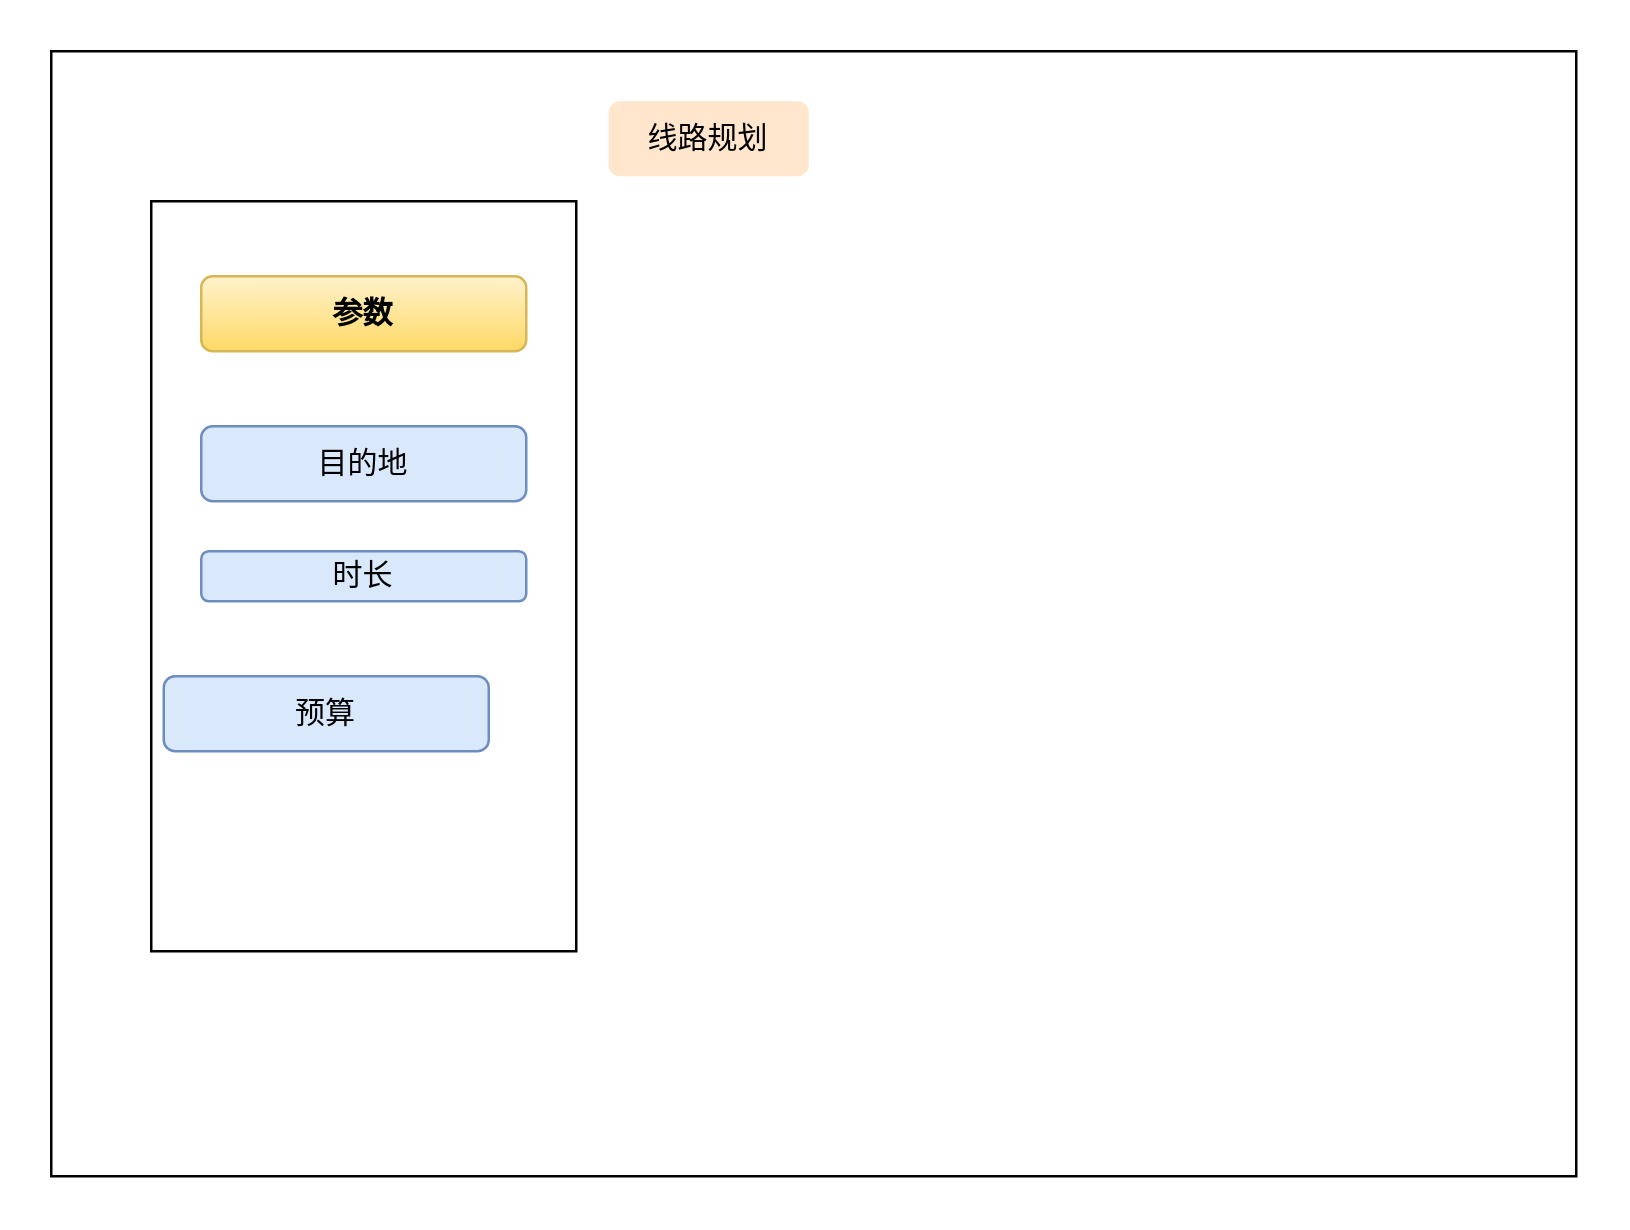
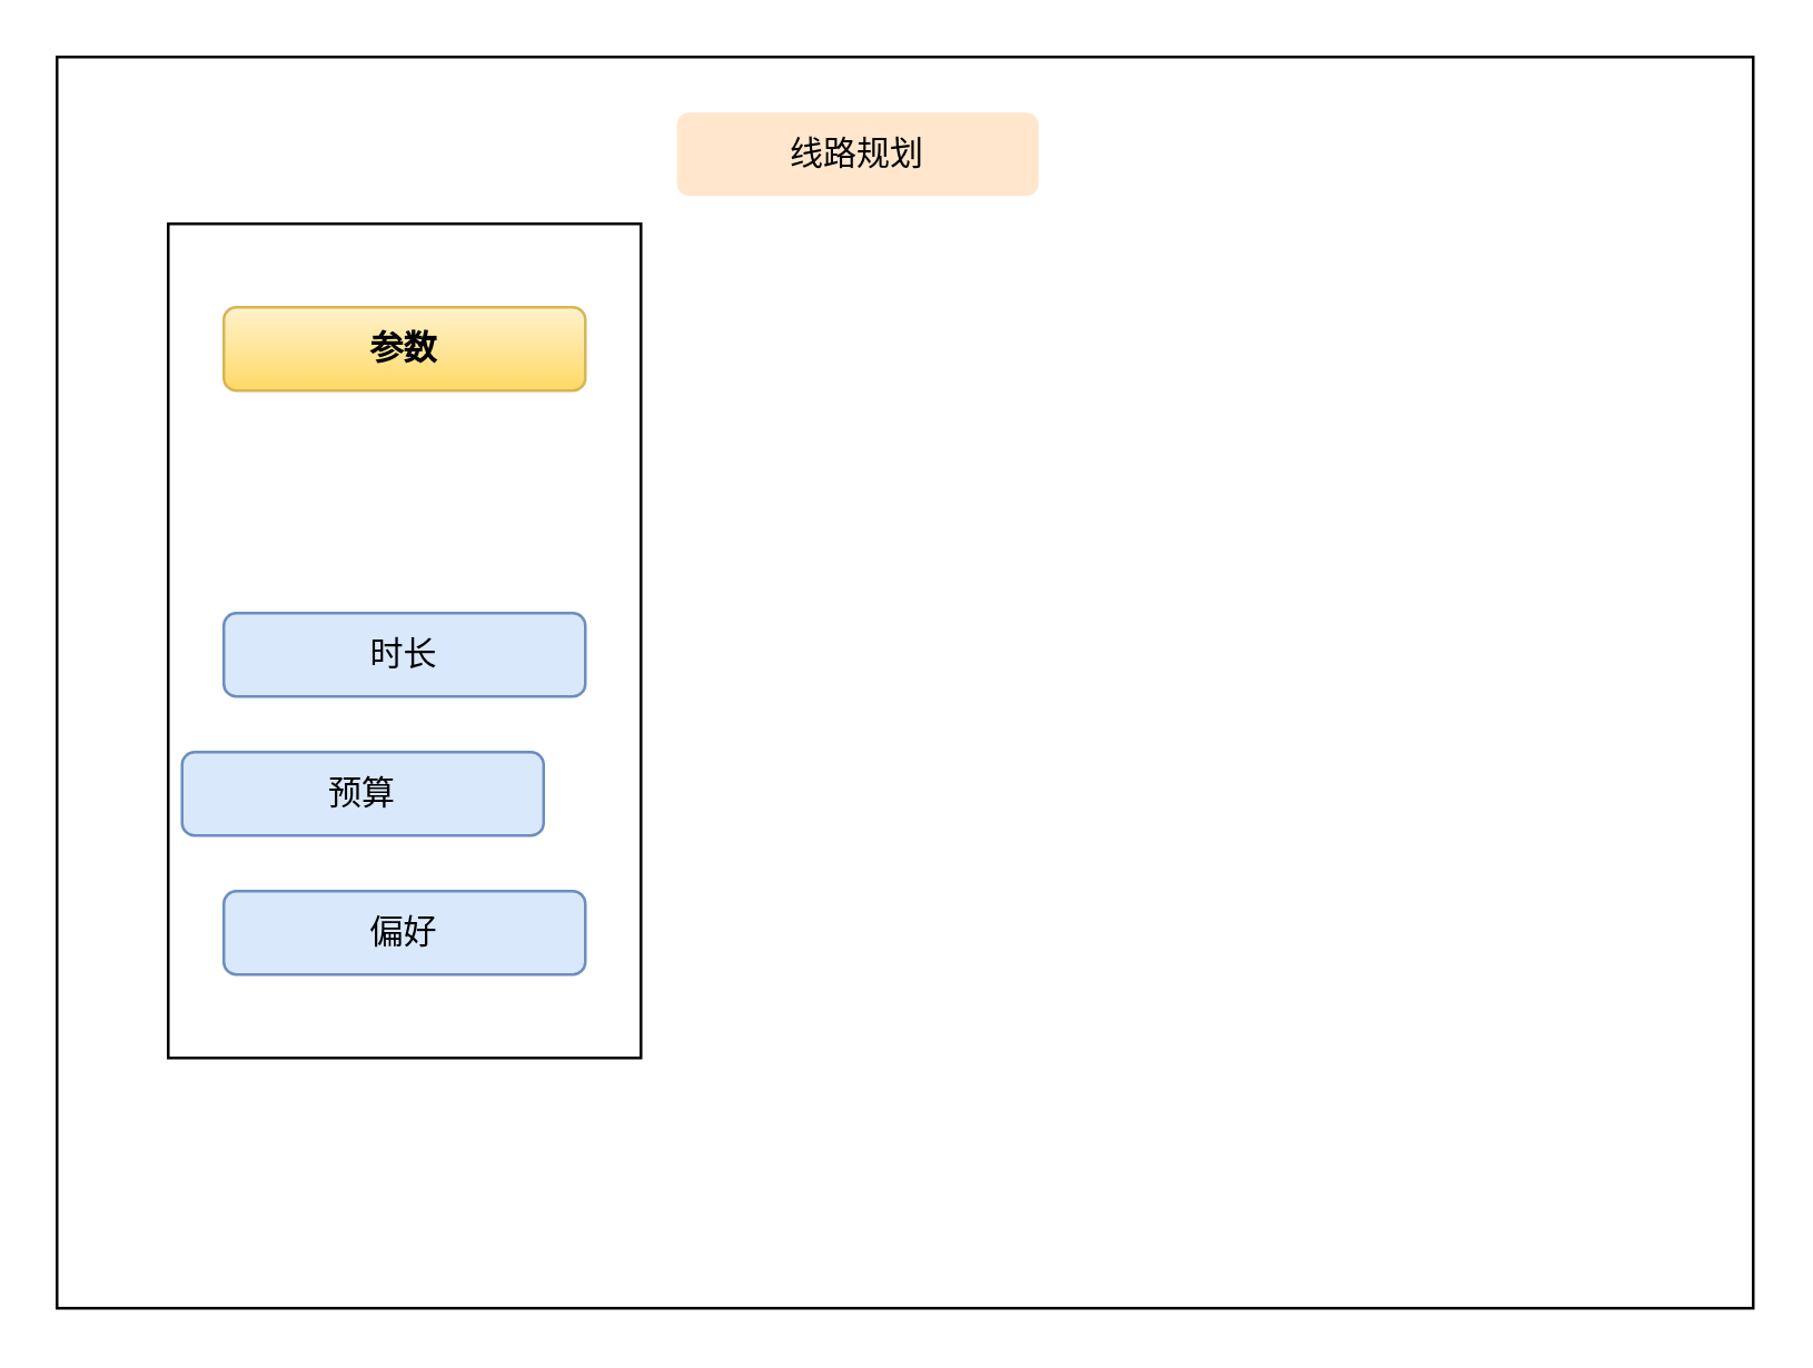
  <mxCell id="0" />
  <mxCell id="1" parent="0" />
  <mxCell id="2" value="" style="rounded=0;whiteSpace=wrap;html=1;" vertex="1" parent="1"><mxGeometry x="20" y="20" width="610" height="450" as="geometry" /></mxCell>
- <mxCell id="3" value="线路规划" style="text;html=1;align=center;verticalAlign=middle;whiteSpace=wrap;rounded=1;fillColor=#ffe6cc;strokeColor=none;" vertex="1" parent="1"><mxGeometry x="243" y="40" width="80" height="30" as="geometry" /></mxCell>
+ <mxCell id="3" value="线路规划" style="text;html=1;align=center;verticalAlign=middle;whiteSpace=wrap;rounded=1;fillColor=#ffe6cc;strokeColor=none;" vertex="1" parent="1"><mxGeometry x="243" y="40" width="130" height="30" as="geometry" /></mxCell>
  <mxCell id="4" value="" style="rounded=0;whiteSpace=wrap;html=1;" vertex="1" parent="1"><mxGeometry x="60" y="80" width="170" height="300" as="geometry" /></mxCell>
- <mxCell id="5" value="目的地" style="text;html=1;align=center;verticalAlign=middle;whiteSpace=wrap;rounded=1;fillColor=#dae8fc;strokeColor=#6c8ebf;" vertex="1" parent="1"><mxGeometry x="80" y="170" width="130" height="30" as="geometry" /></mxCell>
- <mxCell id="6" value="时长" style="text;html=1;align=center;verticalAlign=middle;whiteSpace=wrap;rounded=1;fillColor=#dae8fc;strokeColor=#6c8ebf;" vertex="1" parent="1"><mxGeometry x="80" y="220" width="130" height="20" as="geometry" /></mxCell>
+ <mxCell id="6" value="时长" style="text;html=1;align=center;verticalAlign=middle;whiteSpace=wrap;rounded=1;fillColor=#dae8fc;strokeColor=#6c8ebf;" vertex="1" parent="1"><mxGeometry x="80" y="220" width="130" height="30" as="geometry" /></mxCell>
  <mxCell id="7" value="预算" style="text;html=1;align=center;verticalAlign=middle;whiteSpace=wrap;rounded=1;fillColor=#dae8fc;strokeColor=#6c8ebf;" vertex="1" parent="1"><mxGeometry x="65" y="270" width="130" height="30" as="geometry" /></mxCell>
+ <mxCell id="8" value="偏好" style="text;html=1;align=center;verticalAlign=middle;whiteSpace=wrap;rounded=1;fillColor=#dae8fc;strokeColor=#6c8ebf;" vertex="1" parent="1"><mxGeometry x="80" y="320" width="130" height="30" as="geometry" /></mxCell>
  <mxCell id="9" value="参数" style="text;html=1;align=center;verticalAlign=middle;whiteSpace=wrap;rounded=1;fillColor=#fff2cc;strokeColor=#d6b656;gradientColor=#ffd966;fontStyle=1" vertex="1" parent="1"><mxGeometry x="80" y="110" width="130" height="30" as="geometry" /></mxCell>
